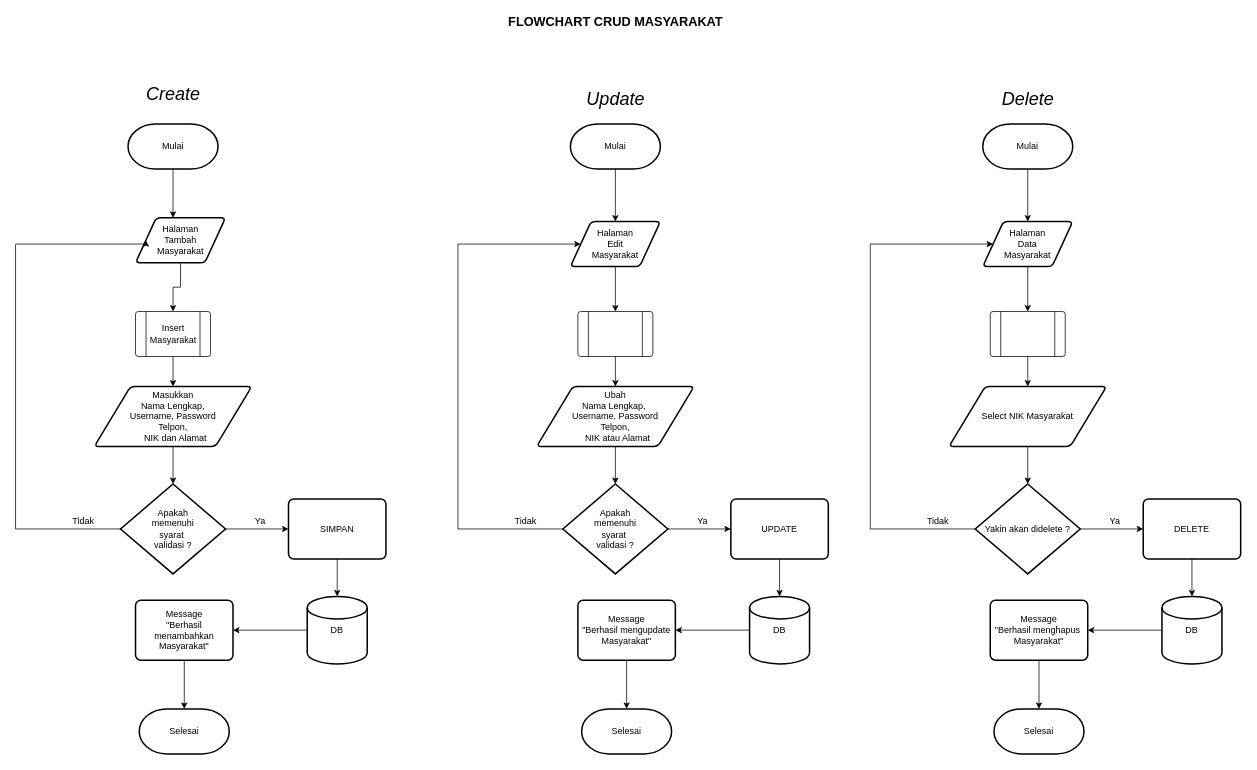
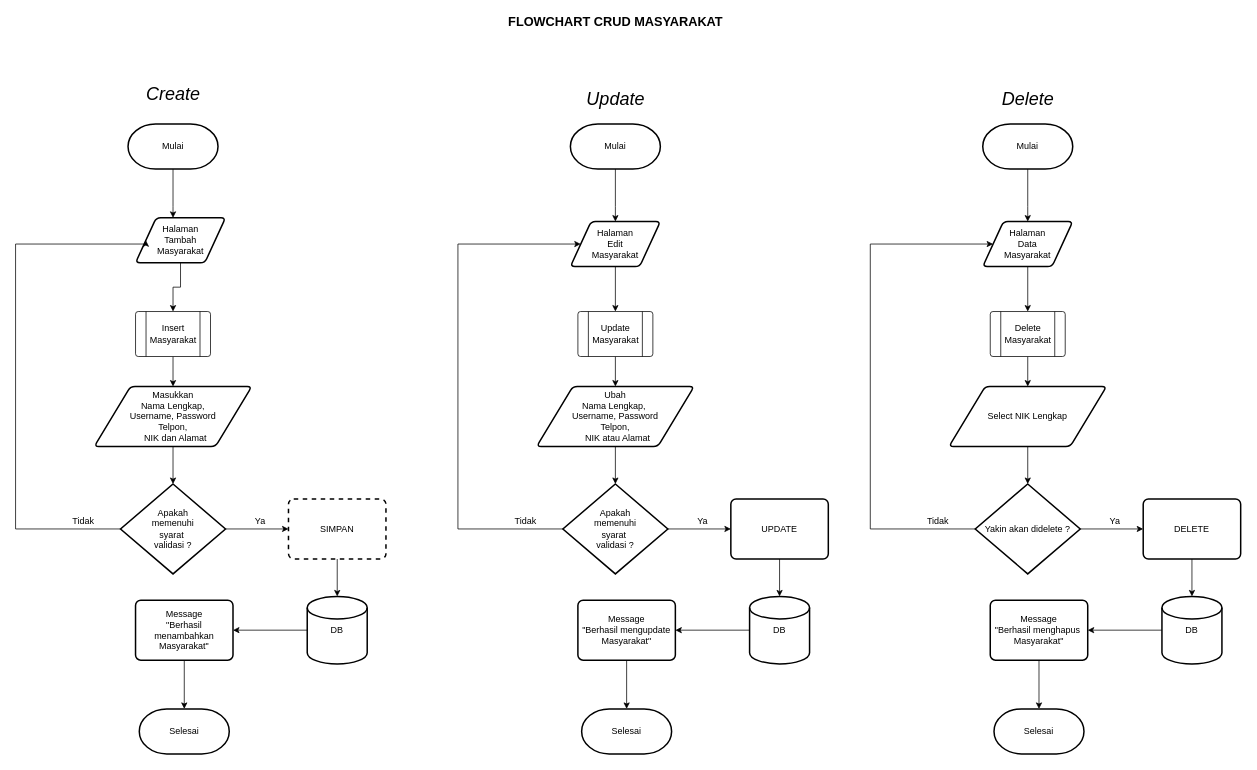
  <mxCell id="0" />
  <mxCell id="1" parent="0" />
  <mxCell id="2" value="&lt;font style=&quot;font-size: 17px&quot;&gt;FLOWCHART CRUD MASYARAKAT&lt;/font&gt;" style="text;html=1;align=center;verticalAlign=middle;resizable=0;points=[];autosize=1;strokeWidth=1;fontStyle=1" parent="1" vertex="1"><mxGeometry x="670" y="20" width="300" height="20" as="geometry" /></mxCell>
  <mxCell id="3" value="" style="edgeStyle=orthogonalEdgeStyle;rounded=0;orthogonalLoop=1;jettySize=auto;html=1;entryX=0.5;entryY=0;entryDx=0;entryDy=0;align=center;" parent="1" source="4" target="14" edge="1"><mxGeometry relative="1" as="geometry"><mxPoint x="230" y="375" as="targetPoint" /></mxGeometry></mxCell>
  <mxCell id="4" value="Halaman&lt;br&gt;Tambah&lt;br&gt;Masyarakat" style="shape=parallelogram;html=1;strokeWidth=2;perimeter=parallelogramPerimeter;whiteSpace=wrap;rounded=1;arcSize=12;size=0.23;align=center;" parent="1" vertex="1"><mxGeometry x="180" y="290" width="120" height="60" as="geometry" /></mxCell>
  <mxCell id="5" value="" style="edgeStyle=orthogonalEdgeStyle;rounded=0;orthogonalLoop=1;jettySize=auto;html=1;align=center;" parent="1" source="6" target="4" edge="1"><mxGeometry relative="1" as="geometry"><Array as="points"><mxPoint x="230" y="275" /><mxPoint x="230" y="275" /></Array></mxGeometry></mxCell>
  <mxCell id="6" value="Mulai" style="strokeWidth=2;html=1;shape=mxgraph.flowchart.terminator;whiteSpace=wrap;align=center;" parent="1" vertex="1"><mxGeometry x="170" y="165" width="120" height="60" as="geometry" /></mxCell>
  <mxCell id="7" value="" style="edgeStyle=orthogonalEdgeStyle;rounded=0;orthogonalLoop=1;jettySize=auto;html=1;align=center;" parent="1" source="8" target="11" edge="1"><mxGeometry relative="1" as="geometry" /></mxCell>
  <mxCell id="8" value="Masukkan&lt;br&gt;Nama Lengkap, &lt;br&gt;Username, Password&lt;br&gt;Telpon,&lt;br&gt;&amp;nbsp; NIK dan Alamat" style="shape=parallelogram;html=1;strokeWidth=2;perimeter=parallelogramPerimeter;whiteSpace=wrap;rounded=1;arcSize=12;size=0.23;align=center;" parent="1" vertex="1"><mxGeometry x="125" y="515" width="210" height="80" as="geometry" /></mxCell>
  <mxCell id="9" value="" style="edgeStyle=orthogonalEdgeStyle;rounded=0;orthogonalLoop=1;jettySize=auto;html=1;entryX=0;entryY=0.5;entryDx=0;entryDy=0;" parent="1" source="11" target="4" edge="1"><mxGeometry relative="1" as="geometry"><mxPoint x="-90" y="325" as="targetPoint" /><Array as="points"><mxPoint x="20" y="705" /><mxPoint x="20" y="325" /></Array></mxGeometry></mxCell>
  <mxCell id="10" value="" style="edgeStyle=orthogonalEdgeStyle;rounded=0;orthogonalLoop=1;jettySize=auto;html=1;align=center;" parent="1" source="11" target="17" edge="1"><mxGeometry relative="1" as="geometry"><mxPoint x="380" y="705" as="targetPoint" /></mxGeometry></mxCell>
  <mxCell id="11" value="Apakah&lt;br&gt;memenuhi&lt;br&gt;syarat&amp;nbsp;&lt;br&gt;validasi ?" style="strokeWidth=2;html=1;shape=mxgraph.flowchart.decision;whiteSpace=wrap;align=center;" parent="1" vertex="1"><mxGeometry x="160" y="645" width="140" height="120" as="geometry" /></mxCell>
  <mxCell id="12" value="Tidak" style="text;html=1;align=center;verticalAlign=middle;resizable=0;points=[];autosize=1;" parent="1" vertex="1"><mxGeometry x="90" y="685" width="40" height="20" as="geometry" /></mxCell>
  <mxCell id="13" value="" style="edgeStyle=orthogonalEdgeStyle;rounded=0;orthogonalLoop=1;jettySize=auto;html=1;align=center;" parent="1" source="14" target="8" edge="1"><mxGeometry relative="1" as="geometry" /></mxCell>
  <mxCell id="14" value="" style="verticalLabelPosition=bottom;verticalAlign=top;html=1;shape=process;whiteSpace=wrap;rounded=1;size=0.14;arcSize=6;strokeWidth=1;align=center;" parent="1" vertex="1"><mxGeometry x="180" y="415" width="100" height="60" as="geometry" /></mxCell>
  <mxCell id="15" value="Insert &lt;br&gt;Masyarakat" style="text;html=1;align=center;verticalAlign=middle;resizable=0;points=[];autosize=1;" parent="1" vertex="1"><mxGeometry x="190" y="430" width="80" height="30" as="geometry" /></mxCell>
  <mxCell id="16" value="" style="edgeStyle=orthogonalEdgeStyle;rounded=0;orthogonalLoop=1;jettySize=auto;html=1;align=center;" parent="1" source="17" target="19" edge="1"><mxGeometry relative="1" as="geometry" /></mxCell>
- <mxCell id="17" value="SIMPAN" style="rounded=1;whiteSpace=wrap;html=1;absoluteArcSize=1;arcSize=14;strokeWidth=2;align=center;" parent="1" vertex="1"><mxGeometry x="384" y="665" width="130" height="80" as="geometry" /></mxCell>
+ <mxCell id="17" value="SIMPAN" style="rounded=1;whiteSpace=wrap;html=1;absoluteArcSize=1;arcSize=14;strokeWidth=2;align=center;dashed=1;" parent="1" vertex="1"><mxGeometry x="384" y="665" width="130" height="80" as="geometry" /></mxCell>
  <mxCell id="18" value="" style="edgeStyle=orthogonalEdgeStyle;rounded=0;orthogonalLoop=1;jettySize=auto;html=1;align=center;" parent="1" source="19" target="21" edge="1"><mxGeometry relative="1" as="geometry" /></mxCell>
  <mxCell id="19" value="DB" style="strokeWidth=2;html=1;shape=mxgraph.flowchart.database;whiteSpace=wrap;align=center;" parent="1" vertex="1"><mxGeometry x="409" y="795" width="80" height="90" as="geometry" /></mxCell>
  <mxCell id="20" value="" style="edgeStyle=orthogonalEdgeStyle;rounded=0;orthogonalLoop=1;jettySize=auto;html=1;align=center;" parent="1" source="21" target="22" edge="1"><mxGeometry relative="1" as="geometry" /></mxCell>
  <mxCell id="21" value="Message&lt;br&gt;&quot;Berhasil menambahkan &lt;br&gt;&lt;span&gt;Masyarakat&lt;/span&gt;&quot;" style="rounded=1;whiteSpace=wrap;html=1;absoluteArcSize=1;arcSize=14;strokeWidth=2;align=center;" parent="1" vertex="1"><mxGeometry x="180" y="800" width="130" height="80" as="geometry" /></mxCell>
  <mxCell id="22" value="Selesai" style="strokeWidth=2;html=1;shape=mxgraph.flowchart.terminator;whiteSpace=wrap;align=center;" parent="1" vertex="1"><mxGeometry x="185" y="945" width="120" height="60" as="geometry" /></mxCell>
  <mxCell id="23" value="Ya" style="text;html=1;align=center;verticalAlign=middle;resizable=0;points=[];autosize=1;" parent="1" vertex="1"><mxGeometry x="331" y="685" width="30" height="20" as="geometry" /></mxCell>
  <mxCell id="24" value="" style="edgeStyle=orthogonalEdgeStyle;rounded=0;orthogonalLoop=1;jettySize=auto;html=1;entryX=0.5;entryY=0;entryDx=0;entryDy=0;align=center;" parent="1" source="25" target="35" edge="1"><mxGeometry relative="1" as="geometry"><mxPoint x="820" y="375" as="targetPoint" /></mxGeometry></mxCell>
  <mxCell id="25" value="Halaman&lt;br&gt;Edit&lt;br&gt;Masyarakat" style="shape=parallelogram;html=1;strokeWidth=2;perimeter=parallelogramPerimeter;whiteSpace=wrap;rounded=1;arcSize=12;size=0.23;align=center;" parent="1" vertex="1"><mxGeometry x="760" y="295" width="120" height="60" as="geometry" /></mxCell>
  <mxCell id="26" value="" style="edgeStyle=orthogonalEdgeStyle;rounded=0;orthogonalLoop=1;jettySize=auto;html=1;align=center;" parent="1" source="27" target="25" edge="1"><mxGeometry relative="1" as="geometry"><Array as="points"><mxPoint x="820" y="275" /><mxPoint x="820" y="275" /></Array></mxGeometry></mxCell>
  <mxCell id="27" value="Mulai" style="strokeWidth=2;html=1;shape=mxgraph.flowchart.terminator;whiteSpace=wrap;align=center;" parent="1" vertex="1"><mxGeometry x="760" y="165" width="120" height="60" as="geometry" /></mxCell>
  <mxCell id="28" value="" style="edgeStyle=orthogonalEdgeStyle;rounded=0;orthogonalLoop=1;jettySize=auto;html=1;align=center;" parent="1" source="29" target="32" edge="1"><mxGeometry relative="1" as="geometry" /></mxCell>
  <mxCell id="29" value="Ubah&lt;br&gt;Nama Lengkap,&amp;nbsp;&lt;br&gt;Username, Password&lt;br&gt;Telpon,&lt;br&gt;&amp;nbsp; NIK atau Alamat" style="shape=parallelogram;html=1;strokeWidth=2;perimeter=parallelogramPerimeter;whiteSpace=wrap;rounded=1;arcSize=12;size=0.23;align=center;" parent="1" vertex="1"><mxGeometry x="715" y="515" width="210" height="80" as="geometry" /></mxCell>
  <mxCell id="30" value="" style="edgeStyle=orthogonalEdgeStyle;rounded=0;orthogonalLoop=1;jettySize=auto;html=1;entryX=0;entryY=0.5;entryDx=0;entryDy=0;" parent="1" source="32" target="25" edge="1"><mxGeometry relative="1" as="geometry"><mxPoint x="500" y="325" as="targetPoint" /><Array as="points"><mxPoint x="610" y="705" /><mxPoint x="610" y="325" /></Array></mxGeometry></mxCell>
  <mxCell id="31" value="" style="edgeStyle=orthogonalEdgeStyle;rounded=0;orthogonalLoop=1;jettySize=auto;html=1;align=center;" parent="1" source="32" target="38" edge="1"><mxGeometry relative="1" as="geometry"><mxPoint x="970" y="705" as="targetPoint" /></mxGeometry></mxCell>
  <mxCell id="32" value="Apakah&lt;br&gt;memenuhi&lt;br&gt;syarat&amp;nbsp;&lt;br&gt;validasi ?" style="strokeWidth=2;html=1;shape=mxgraph.flowchart.decision;whiteSpace=wrap;align=center;" parent="1" vertex="1"><mxGeometry x="750" y="645" width="140" height="120" as="geometry" /></mxCell>
  <mxCell id="33" value="Tidak" style="text;html=1;align=center;verticalAlign=middle;resizable=0;points=[];autosize=1;" parent="1" vertex="1"><mxGeometry x="680" y="685" width="40" height="20" as="geometry" /></mxCell>
  <mxCell id="34" value="" style="edgeStyle=orthogonalEdgeStyle;rounded=0;orthogonalLoop=1;jettySize=auto;html=1;align=center;" parent="1" source="35" target="29" edge="1"><mxGeometry relative="1" as="geometry" /></mxCell>
  <mxCell id="35" value="" style="verticalLabelPosition=bottom;verticalAlign=top;html=1;shape=process;whiteSpace=wrap;rounded=1;size=0.14;arcSize=6;strokeWidth=1;align=center;" parent="1" vertex="1"><mxGeometry x="770" y="415" width="100" height="60" as="geometry" /></mxCell>
+ <mxCell id="36" value="Update&lt;br&gt;Masyarakat" style="text;html=1;align=center;verticalAlign=middle;resizable=0;points=[];autosize=1;" parent="1" vertex="1"><mxGeometry x="780" y="430" width="80" height="30" as="geometry" /></mxCell>
  <mxCell id="37" value="" style="edgeStyle=orthogonalEdgeStyle;rounded=0;orthogonalLoop=1;jettySize=auto;html=1;align=center;" parent="1" source="38" target="40" edge="1"><mxGeometry relative="1" as="geometry" /></mxCell>
  <mxCell id="38" value="UPDATE" style="rounded=1;whiteSpace=wrap;html=1;absoluteArcSize=1;arcSize=14;strokeWidth=2;align=center;" parent="1" vertex="1"><mxGeometry x="974" y="665" width="130" height="80" as="geometry" /></mxCell>
  <mxCell id="39" value="" style="edgeStyle=orthogonalEdgeStyle;rounded=0;orthogonalLoop=1;jettySize=auto;html=1;align=center;" parent="1" source="40" target="42" edge="1"><mxGeometry relative="1" as="geometry" /></mxCell>
  <mxCell id="40" value="DB" style="strokeWidth=2;html=1;shape=mxgraph.flowchart.database;whiteSpace=wrap;align=center;" parent="1" vertex="1"><mxGeometry x="999" y="795" width="80" height="90" as="geometry" /></mxCell>
  <mxCell id="41" value="" style="edgeStyle=orthogonalEdgeStyle;rounded=0;orthogonalLoop=1;jettySize=auto;html=1;align=center;" parent="1" source="42" target="43" edge="1"><mxGeometry relative="1" as="geometry" /></mxCell>
  <mxCell id="42" value="Message&lt;br&gt;&quot;Berhasil mengupdate &lt;br&gt;&lt;span&gt;Masyarakat&lt;/span&gt;&quot;" style="rounded=1;whiteSpace=wrap;html=1;absoluteArcSize=1;arcSize=14;strokeWidth=2;align=center;" parent="1" vertex="1"><mxGeometry x="770" y="800" width="130" height="80" as="geometry" /></mxCell>
  <mxCell id="43" value="Selesai" style="strokeWidth=2;html=1;shape=mxgraph.flowchart.terminator;whiteSpace=wrap;align=center;" parent="1" vertex="1"><mxGeometry x="775" y="945" width="120" height="60" as="geometry" /></mxCell>
  <mxCell id="44" value="Ya" style="text;html=1;align=center;verticalAlign=middle;resizable=0;points=[];autosize=1;" parent="1" vertex="1"><mxGeometry x="921" y="685" width="30" height="20" as="geometry" /></mxCell>
  <mxCell id="45" value="" style="edgeStyle=orthogonalEdgeStyle;rounded=0;orthogonalLoop=1;jettySize=auto;html=1;entryX=0.5;entryY=0;entryDx=0;entryDy=0;align=center;" parent="1" source="46" target="56" edge="1"><mxGeometry relative="1" as="geometry"><mxPoint x="1370" y="375" as="targetPoint" /></mxGeometry></mxCell>
  <mxCell id="46" value="Halaman&lt;br&gt;Data&lt;br&gt;Masyarakat" style="shape=parallelogram;html=1;strokeWidth=2;perimeter=parallelogramPerimeter;whiteSpace=wrap;rounded=1;arcSize=12;size=0.23;align=center;" parent="1" vertex="1"><mxGeometry x="1310" y="295" width="120" height="60" as="geometry" /></mxCell>
  <mxCell id="47" value="" style="edgeStyle=orthogonalEdgeStyle;rounded=0;orthogonalLoop=1;jettySize=auto;html=1;align=center;" parent="1" source="48" target="46" edge="1"><mxGeometry relative="1" as="geometry"><Array as="points"><mxPoint x="1370" y="275" /><mxPoint x="1370" y="275" /></Array></mxGeometry></mxCell>
  <mxCell id="48" value="Mulai" style="strokeWidth=2;html=1;shape=mxgraph.flowchart.terminator;whiteSpace=wrap;align=center;" parent="1" vertex="1"><mxGeometry x="1310" y="165" width="120" height="60" as="geometry" /></mxCell>
  <mxCell id="49" value="" style="edgeStyle=orthogonalEdgeStyle;rounded=0;orthogonalLoop=1;jettySize=auto;html=1;align=center;" parent="1" source="50" target="53" edge="1"><mxGeometry relative="1" as="geometry" /></mxCell>
- <mxCell id="50" value="Select NIK&amp;nbsp;&lt;span&gt;Masyarakat&lt;/span&gt;" style="shape=parallelogram;html=1;strokeWidth=2;perimeter=parallelogramPerimeter;whiteSpace=wrap;rounded=1;arcSize=12;size=0.23;align=center;" parent="1" vertex="1"><mxGeometry x="1265" y="515" width="210" height="80" as="geometry" /></mxCell>
+ <mxCell id="50" value="Select NIK&amp;nbsp;&lt;span&gt;Lengkap&lt;/span&gt;" style="shape=parallelogram;html=1;strokeWidth=2;perimeter=parallelogramPerimeter;whiteSpace=wrap;rounded=1;arcSize=12;size=0.23;align=center;" parent="1" vertex="1"><mxGeometry x="1265" y="515" width="210" height="80" as="geometry" /></mxCell>
  <mxCell id="51" value="" style="edgeStyle=orthogonalEdgeStyle;rounded=0;orthogonalLoop=1;jettySize=auto;html=1;entryX=0;entryY=0.5;entryDx=0;entryDy=0;" parent="1" source="53" target="46" edge="1"><mxGeometry relative="1" as="geometry"><mxPoint x="1050" y="325" as="targetPoint" /><Array as="points"><mxPoint x="1160" y="705" /><mxPoint x="1160" y="325" /></Array></mxGeometry></mxCell>
  <mxCell id="52" value="" style="edgeStyle=orthogonalEdgeStyle;rounded=0;orthogonalLoop=1;jettySize=auto;html=1;align=center;" parent="1" source="53" target="59" edge="1"><mxGeometry relative="1" as="geometry"><mxPoint x="1520" y="705" as="targetPoint" /></mxGeometry></mxCell>
  <mxCell id="53" value="Yakin akan didelete ?" style="strokeWidth=2;html=1;shape=mxgraph.flowchart.decision;whiteSpace=wrap;align=center;" parent="1" vertex="1"><mxGeometry x="1300" y="645" width="140" height="120" as="geometry" /></mxCell>
  <mxCell id="54" value="Tidak" style="text;html=1;align=center;verticalAlign=middle;resizable=0;points=[];autosize=1;" parent="1" vertex="1"><mxGeometry x="1230" y="685" width="40" height="20" as="geometry" /></mxCell>
  <mxCell id="55" value="" style="edgeStyle=orthogonalEdgeStyle;rounded=0;orthogonalLoop=1;jettySize=auto;html=1;align=center;" parent="1" source="56" target="50" edge="1"><mxGeometry relative="1" as="geometry" /></mxCell>
  <mxCell id="56" value="" style="verticalLabelPosition=bottom;verticalAlign=top;html=1;shape=process;whiteSpace=wrap;rounded=1;size=0.14;arcSize=6;strokeWidth=1;align=center;" parent="1" vertex="1"><mxGeometry x="1320" y="415" width="100" height="60" as="geometry" /></mxCell>
+ <mxCell id="57" value="Delete&lt;br&gt;Masyarakat" style="text;html=1;align=center;verticalAlign=middle;resizable=0;points=[];autosize=1;" parent="1" vertex="1"><mxGeometry x="1330" y="430" width="80" height="30" as="geometry" /></mxCell>
  <mxCell id="58" value="" style="edgeStyle=orthogonalEdgeStyle;rounded=0;orthogonalLoop=1;jettySize=auto;html=1;align=center;" parent="1" source="59" target="61" edge="1"><mxGeometry relative="1" as="geometry" /></mxCell>
  <mxCell id="59" value="DELETE" style="rounded=1;whiteSpace=wrap;html=1;absoluteArcSize=1;arcSize=14;strokeWidth=2;align=center;" parent="1" vertex="1"><mxGeometry x="1524" y="665" width="130" height="80" as="geometry" /></mxCell>
  <mxCell id="60" value="" style="edgeStyle=orthogonalEdgeStyle;rounded=0;orthogonalLoop=1;jettySize=auto;html=1;align=center;" parent="1" source="61" target="63" edge="1"><mxGeometry relative="1" as="geometry" /></mxCell>
  <mxCell id="61" value="DB" style="strokeWidth=2;html=1;shape=mxgraph.flowchart.database;whiteSpace=wrap;align=center;" parent="1" vertex="1"><mxGeometry x="1549" y="795" width="80" height="90" as="geometry" /></mxCell>
  <mxCell id="62" value="" style="edgeStyle=orthogonalEdgeStyle;rounded=0;orthogonalLoop=1;jettySize=auto;html=1;align=center;" parent="1" source="63" target="64" edge="1"><mxGeometry relative="1" as="geometry" /></mxCell>
  <mxCell id="63" value="Message&lt;br&gt;&quot;Berhasil menghapus&amp;nbsp;&lt;br&gt;&lt;span&gt;Masyarakat&lt;/span&gt;&quot;" style="rounded=1;whiteSpace=wrap;html=1;absoluteArcSize=1;arcSize=14;strokeWidth=2;align=center;" parent="1" vertex="1"><mxGeometry x="1320" y="800" width="130" height="80" as="geometry" /></mxCell>
  <mxCell id="64" value="Selesai" style="strokeWidth=2;html=1;shape=mxgraph.flowchart.terminator;whiteSpace=wrap;align=center;" parent="1" vertex="1"><mxGeometry x="1325" y="945" width="120" height="60" as="geometry" /></mxCell>
  <mxCell id="65" value="Ya" style="text;html=1;align=center;verticalAlign=middle;resizable=0;points=[];autosize=1;" parent="1" vertex="1"><mxGeometry x="1471" y="685" width="30" height="20" as="geometry" /></mxCell>
  <mxCell id="66" value="&lt;font style=&quot;font-size: 24px;&quot;&gt;Create&lt;/font&gt;" style="text;html=1;align=center;verticalAlign=middle;resizable=0;points=[];autosize=1;fontSize=24;fontStyle=2" parent="1" vertex="1"><mxGeometry x="185" y="110" width="90" height="30" as="geometry" /></mxCell>
  <mxCell id="67" value="&lt;font style=&quot;font-size: 24px;&quot;&gt;Update&lt;/font&gt;" style="text;html=1;align=center;verticalAlign=middle;resizable=0;points=[];autosize=1;fontSize=24;fontStyle=2" parent="1" vertex="1"><mxGeometry x="775" y="117" width="90" height="30" as="geometry" /></mxCell>
  <mxCell id="68" value="&lt;font style=&quot;font-size: 24px;&quot;&gt;Delete&lt;/font&gt;" style="text;html=1;align=center;verticalAlign=middle;resizable=0;points=[];autosize=1;fontSize=24;fontStyle=2" parent="1" vertex="1"><mxGeometry x="1330" y="117" width="80" height="30" as="geometry" /></mxCell>
